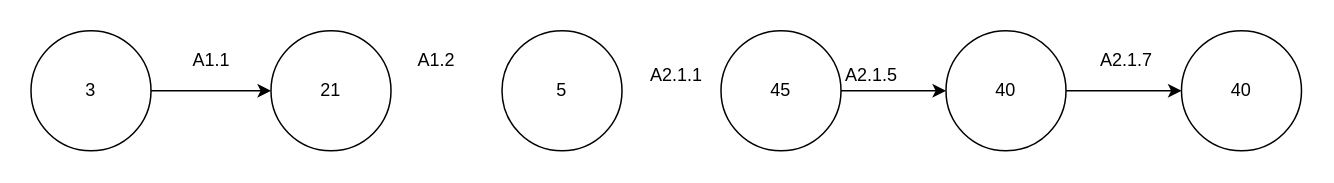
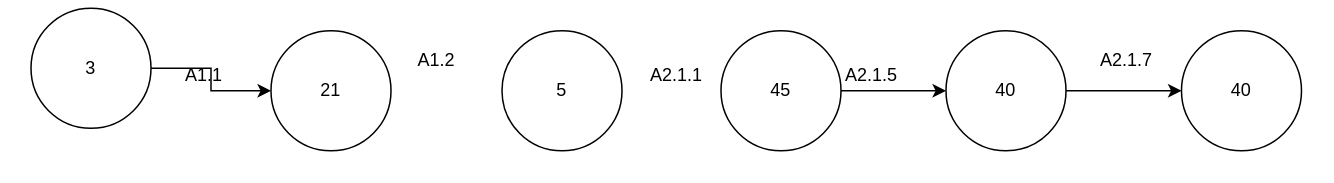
  <mxCell id="0" />
  <mxCell id="1" parent="0" />
  <mxCell id="2" style="edgeStyle=orthogonalEdgeStyle;rounded=0;orthogonalLoop=1;jettySize=auto;html=1;strokeColor=#000000;fillColor=#9AC7BF;" edge="1" parent="1" source="3" target="4"><mxGeometry relative="1" as="geometry" /></mxCell>
- <mxCell id="3" value="3" style="ellipse;whiteSpace=wrap;html=1;aspect=fixed;" vertex="1" parent="1"><mxGeometry x="20" y="20" width="80" height="80" as="geometry" /></mxCell>
+ <mxCell id="3" value="3" style="ellipse;whiteSpace=wrap;html=1;aspect=fixed;" vertex="1" parent="1"><mxGeometry x="20" y="5" width="80" height="80" as="geometry" /></mxCell>
  <mxCell id="4" value="21" style="ellipse;whiteSpace=wrap;html=1;aspect=fixed;" vertex="1" parent="1"><mxGeometry x="180" y="20" width="80" height="80" as="geometry" /></mxCell>
  <mxCell id="5" value="5" style="ellipse;whiteSpace=wrap;html=1;aspect=fixed;" vertex="1" parent="1"><mxGeometry x="334" y="20" width="80" height="80" as="geometry" /></mxCell>
- <mxCell id="6" value="A1.1" style="text;html=1;align=center;verticalAlign=middle;resizable=0;points=[];autosize=1;" vertex="1" parent="1"><mxGeometry x="120" y="30" width="40" height="20" as="geometry" /></mxCell>
+ <mxCell id="6" value="A1.1" style="text;html=1;align=center;verticalAlign=middle;resizable=0;points=[];autosize=1;" vertex="1" parent="1"><mxGeometry x="115" y="40" width="40" height="20" as="geometry" /></mxCell>
  <mxCell id="7" value="A1.2" style="text;html=1;align=center;verticalAlign=middle;resizable=0;points=[];autosize=1;" vertex="1" parent="1"><mxGeometry x="270" y="30" width="40" height="20" as="geometry" /></mxCell>
  <mxCell id="8" style="edgeStyle=orthogonalEdgeStyle;rounded=0;orthogonalLoop=1;jettySize=auto;html=1;strokeColor=#000000;fillColor=#9AC7BF;" edge="1" parent="1" source="9" target="12"><mxGeometry relative="1" as="geometry" /></mxCell>
  <mxCell id="9" value="45" style="ellipse;whiteSpace=wrap;html=1;aspect=fixed;" vertex="1" parent="1"><mxGeometry x="480" y="20" width="80" height="80" as="geometry" /></mxCell>
  <mxCell id="10" value="A2.1.1" style="text;html=1;align=center;verticalAlign=middle;resizable=0;points=[];autosize=1;" vertex="1" parent="1"><mxGeometry x="425" y="40" width="50" height="20" as="geometry" /></mxCell>
  <mxCell id="11" style="edgeStyle=orthogonalEdgeStyle;rounded=0;orthogonalLoop=1;jettySize=auto;html=1;strokeColor=#000000;fillColor=#9AC7BF;" edge="1" parent="1" source="12" target="14"><mxGeometry relative="1" as="geometry" /></mxCell>
  <mxCell id="12" value="40" style="ellipse;whiteSpace=wrap;html=1;aspect=fixed;" vertex="1" parent="1"><mxGeometry x="630" y="20" width="80" height="80" as="geometry" /></mxCell>
  <mxCell id="13" value="A2.1.5" style="text;html=1;align=center;verticalAlign=middle;resizable=0;points=[];autosize=1;" vertex="1" parent="1"><mxGeometry x="555" y="40" width="50" height="20" as="geometry" /></mxCell>
  <mxCell id="14" value="40" style="ellipse;whiteSpace=wrap;html=1;aspect=fixed;" vertex="1" parent="1"><mxGeometry x="787" y="20" width="80" height="80" as="geometry" /></mxCell>
  <mxCell id="15" value="A2.1.7" style="text;html=1;align=center;verticalAlign=middle;resizable=0;points=[];autosize=1;" vertex="1" parent="1"><mxGeometry x="725" y="30" width="50" height="20" as="geometry" /></mxCell>
